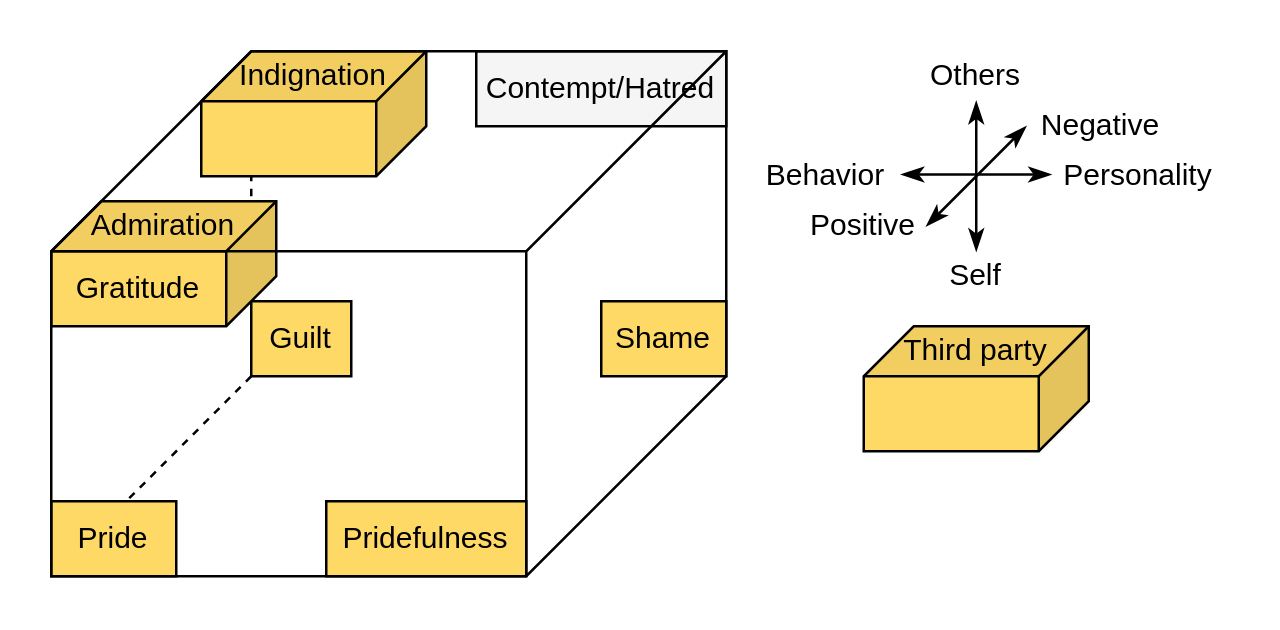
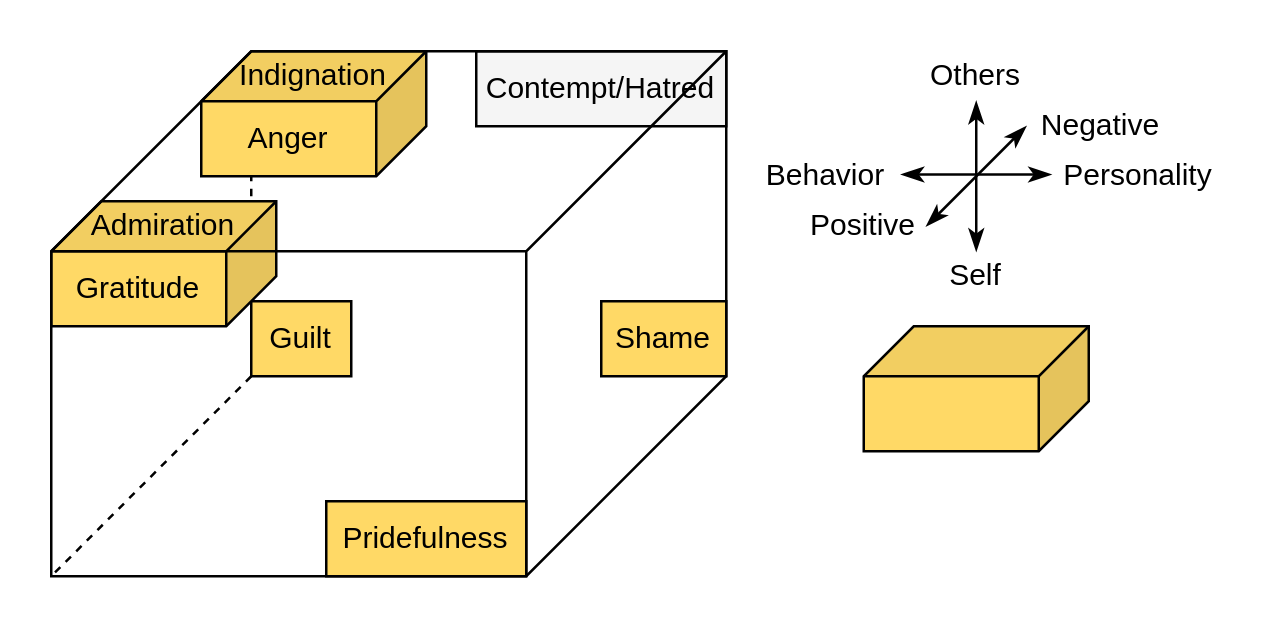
  <mxCell id="0" />
  <mxCell id="1" parent="0" />
  <mxCell id="2" value="" style="endArrow=none;html=1;rounded=0;dashed=1;entryX=0;entryY=0;entryDx=190;entryDy=0;entryPerimeter=0;exitX=0;exitY=1;exitDx=0;exitDy=0;" parent="1" source="15" target="26" edge="1"><mxGeometry width="50" height="50" relative="1" as="geometry"><mxPoint x="80" y="160" as="sourcePoint" /><mxPoint x="60" y="40" as="targetPoint" /></mxGeometry></mxCell>
  <mxCell id="3" value="" style="endArrow=none;html=1;rounded=0;dashed=1;entryX=1;entryY=1;entryDx=0;entryDy=0;entryPerimeter=0;exitX=0;exitY=1;exitDx=0;exitDy=0;" parent="1" source="15" target="26" edge="1"><mxGeometry width="50" height="50" relative="1" as="geometry"><mxPoint x="90" y="150" as="sourcePoint" /><mxPoint x="260" y="190" as="targetPoint" /></mxGeometry></mxCell>
  <mxCell id="4" value="" style="endArrow=classicThin;html=1;rounded=0;startArrow=classicThin;startFill=1;endFill=1;" parent="1" edge="1"><mxGeometry width="50" height="50" relative="1" as="geometry"><mxPoint x="370" y="90" as="sourcePoint" /><mxPoint x="410" y="50" as="targetPoint" /></mxGeometry></mxCell>
  <mxCell id="5" value="" style="endArrow=classicThin;html=1;rounded=0;startArrow=classicThin;startFill=1;endFill=1;" parent="1" edge="1"><mxGeometry width="50" height="50" relative="1" as="geometry"><mxPoint x="360" y="69.31" as="sourcePoint" /><mxPoint x="420" y="69.31" as="targetPoint" /></mxGeometry></mxCell>
  <mxCell id="6" value="" style="endArrow=classicThin;html=1;rounded=0;startArrow=classicThin;startFill=1;endFill=1;" parent="1" edge="1"><mxGeometry width="50" height="50" relative="1" as="geometry"><mxPoint x="390" y="40" as="sourcePoint" /><mxPoint x="390" y="100" as="targetPoint" /></mxGeometry></mxCell>
  <mxCell id="7" value="Negative" style="text;html=1;strokeColor=none;fillColor=none;align=center;verticalAlign=middle;whiteSpace=wrap;rounded=0;" parent="1" vertex="1"><mxGeometry x="410" y="40" width="60" height="20" as="geometry" /></mxCell>
  <mxCell id="8" value="Positive" style="text;html=1;strokeColor=none;fillColor=none;align=center;verticalAlign=middle;whiteSpace=wrap;rounded=0;" parent="1" vertex="1"><mxGeometry x="320" y="80" width="50" height="20" as="geometry" /></mxCell>
  <mxCell id="9" value="Personality" style="text;html=1;strokeColor=none;fillColor=none;align=center;verticalAlign=middle;whiteSpace=wrap;rounded=0;" parent="1" vertex="1"><mxGeometry x="420" y="60" width="70" height="20" as="geometry" /></mxCell>
  <mxCell id="10" value="Behavior" style="text;html=1;strokeColor=none;fillColor=none;align=center;verticalAlign=middle;whiteSpace=wrap;rounded=0;" parent="1" vertex="1"><mxGeometry x="300" y="60" width="60" height="20" as="geometry" /></mxCell>
  <mxCell id="11" value="Others" style="text;html=1;strokeColor=none;fillColor=none;align=center;verticalAlign=middle;whiteSpace=wrap;rounded=0;" parent="1" vertex="1"><mxGeometry x="360" y="20" width="60" height="20" as="geometry" /></mxCell>
  <mxCell id="12" value="Self" style="text;html=1;strokeColor=none;fillColor=none;align=center;verticalAlign=middle;whiteSpace=wrap;rounded=0;" parent="1" vertex="1"><mxGeometry x="360" y="100" width="60" height="20" as="geometry" /></mxCell>
  <mxCell id="13" value="Pridefulness" style="rounded=0;whiteSpace=wrap;html=1;shadow=0;sketch=0;fontColor=#000000;strokeColor=default;fillColor=#FFD966;" parent="1" vertex="1"><mxGeometry x="130" y="200" width="80" height="30" as="geometry" /></mxCell>
  <mxCell id="14" value="Shame" style="rounded=0;whiteSpace=wrap;html=1;shadow=0;sketch=0;fontColor=#000000;strokeColor=default;fillColor=#FFD966;" parent="1" vertex="1"><mxGeometry x="240" y="120" width="50" height="30" as="geometry" /></mxCell>
  <mxCell id="15" value="Guilt" style="rounded=0;whiteSpace=wrap;html=1;shadow=0;sketch=0;fontColor=#000000;strokeColor=default;fillColor=#FFD966;" parent="1" vertex="1"><mxGeometry x="100" y="120" width="40" height="30" as="geometry" /></mxCell>
  <mxCell id="16" value="Contempt/Hatred" style="rounded=0;whiteSpace=wrap;html=1;shadow=0;sketch=0;fontColor=#000000;strokeColor=default;fillColor=#f5f5f5;" parent="1" vertex="1"><mxGeometry x="190" y="20" width="100" height="30" as="geometry" /></mxCell>
- <mxCell id="17" value="Pride" style="rounded=0;whiteSpace=wrap;html=1;shadow=0;sketch=0;fontColor=#000000;strokeColor=default;fillColor=#FFD966;" parent="1" vertex="1"><mxGeometry x="20" y="200" width="50" height="30" as="geometry" /></mxCell>
  <mxCell id="18" value="" style="shape=cube;whiteSpace=wrap;html=1;boundedLbl=1;backgroundOutline=1;darkOpacity=0.05;darkOpacity2=0.1;flipH=1;size=20;fillColor=#FFD966;" parent="1" vertex="1"><mxGeometry x="80" y="20" width="90" height="50" as="geometry" /></mxCell>
+ <mxCell id="19" value="Anger" style="text;html=1;strokeColor=none;fillColor=none;align=center;verticalAlign=middle;whiteSpace=wrap;rounded=0;" parent="1" vertex="1"><mxGeometry x="80" y="40" width="70" height="30" as="geometry" /></mxCell>
  <mxCell id="20" value="Indignation" style="text;html=1;strokeColor=none;fillColor=none;align=center;verticalAlign=middle;whiteSpace=wrap;rounded=0;" parent="1" vertex="1"><mxGeometry x="80" y="20" width="90" height="20" as="geometry" /></mxCell>
  <mxCell id="21" value="" style="shape=cube;whiteSpace=wrap;html=1;boundedLbl=1;backgroundOutline=1;darkOpacity=0.05;darkOpacity2=0.1;flipH=1;size=20;fillColor=#FFD966;" parent="1" vertex="1"><mxGeometry x="20" y="80" width="90" height="50" as="geometry" /></mxCell>
  <mxCell id="22" value="Gratitude" style="text;html=1;strokeColor=none;fillColor=none;align=center;verticalAlign=middle;whiteSpace=wrap;rounded=0;" parent="1" vertex="1"><mxGeometry x="20" y="100" width="70" height="30" as="geometry" /></mxCell>
  <mxCell id="23" value="Admiration" style="text;html=1;strokeColor=none;fillColor=none;align=center;verticalAlign=middle;whiteSpace=wrap;rounded=0;" parent="1" vertex="1"><mxGeometry x="20" y="80" width="90" height="20" as="geometry" /></mxCell>
  <mxCell id="24" value="" style="shape=cube;whiteSpace=wrap;html=1;boundedLbl=1;backgroundOutline=1;darkOpacity=0.05;darkOpacity2=0.1;fillColor=#FFD966;flipH=1;" parent="1" vertex="1"><mxGeometry x="345" y="130" width="90" height="50" as="geometry" /></mxCell>
- <mxCell id="25" value="Third party" style="shape=parallelogram;perimeter=parallelogramPerimeter;whiteSpace=wrap;html=1;fixedSize=1;size=20;fillColor=none;strokeColor=none;" parent="1" vertex="1"><mxGeometry x="345" y="130" width="90" height="20" as="geometry" /></mxCell>
  <mxCell id="26" value="" style="shape=cube;whiteSpace=wrap;html=1;boundedLbl=1;backgroundOutline=1;darkOpacity=0;darkOpacity2=0;fillColor=none;flipH=1;strokeColor=default;size=80;" parent="1" vertex="1"><mxGeometry x="20" y="20" width="270" height="210" as="geometry" /></mxCell>
